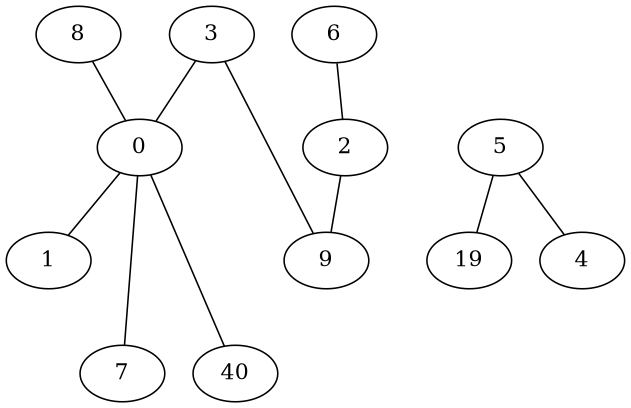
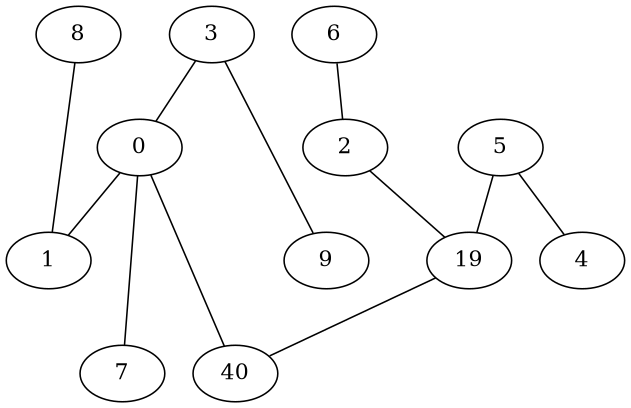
  strict graph {
    node [weight=0]
    edge [weight=0]
    6
    2
    n3 [label=19]
    n4 [label=40]
    5
    4
    3
    9
    0
    8
    1
    7
    6 -- 2
-   2 -- 9
+   2 -- n3
+   n3 -- n4
    5 -- n3
    5 -- 4
    3 -- 9
    3 -- 0
    0 -- n4
    0 -- 1
    0 -- 7
-   8 -- 0
+   8 -- 1
  }
